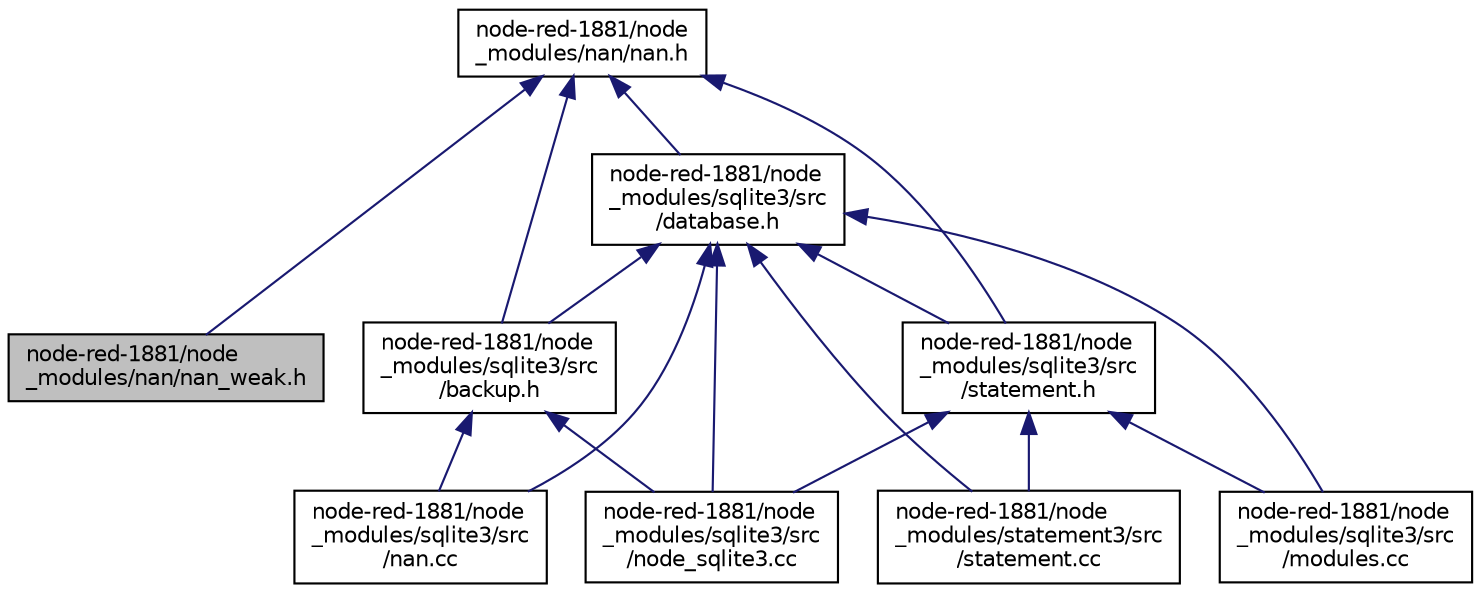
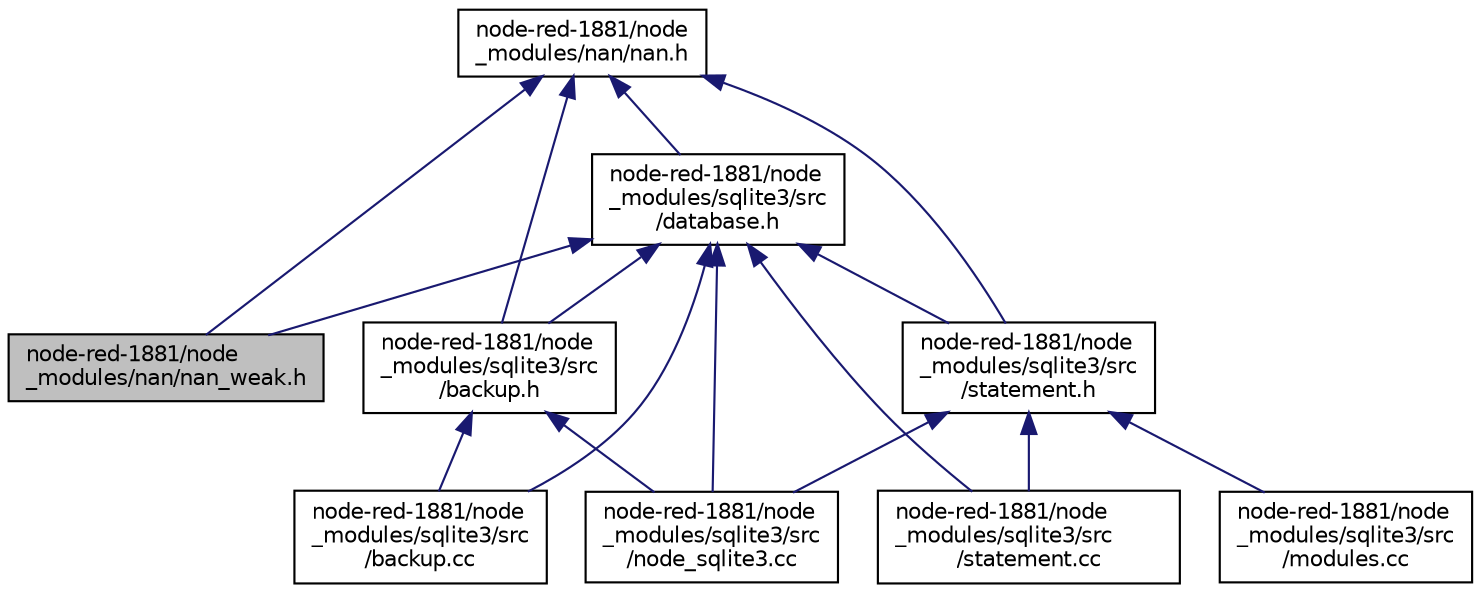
  digraph {
    node [color=black fillcolor=white fontname=Helvetica fontsize=10 shape=record style=filled]
    edge [color=midnightblue dir=back fontname=Helvetica fontsize=10 labelfontname=Helvetica labelfontsize=10 style=solid]
    n1 [fillcolor=grey75 fontcolor=black height=0.2 label="node-red-1881/node\l_modules/nan/nan_weak.h" width=0.4]
    n2 [height=0.2 label="node-red-1881/node\l_modules/nan/nan.h" width=0.4]
    n3 [height=0.2 label="node-red-1881/node\l_modules/sqlite3/src\l/database.h" width=0.4]
    n4 [height=0.2 label="node-red-1881/node\l_modules/sqlite3/src\l/backup.h" width=0.4]
    n5 [height=0.2 label="node-red-1881/node\l_modules/sqlite3/src\l/statement.h" width=0.4]
-   n6 [height=0.2 label="node-red-1881/node\l_modules/sqlite3/src\l/nan.cc" width=0.4]
+   n6 [height=0.2 label="node-red-1881/node\l_modules/sqlite3/src\l/backup.cc" width=0.4]
    n7 [height=0.2 label="node-red-1881/node\l_modules/sqlite3/src\l/node_sqlite3.cc" width=0.4]
    n8 [height=0.2 label="node-red-1881/node\l_modules/sqlite3/src\l/modules.cc" width=0.4]
-   n9 [height=0.2 label="node-red-1881/node\l_modules/statement3/src\l/statement.cc" width=0.4]
+   n9 [height=0.2 label="node-red-1881/node\l_modules/sqlite3/src\l/statement.cc" width=0.4]
    n2 -> n1
    n2 -> n3
    n2 -> n4
    n2 -> n5
    n3 -> n4
    n3 -> n5
    n3 -> n6
    n3 -> n7
-   n3 -> n8
+   n3 -> n1
    n3 -> n9
    n4 -> n6
    n4 -> n7
    n5 -> n7
    n5 -> n8
    n5 -> n9
  }
